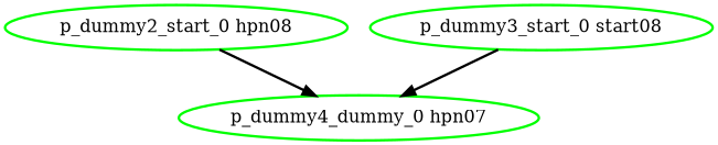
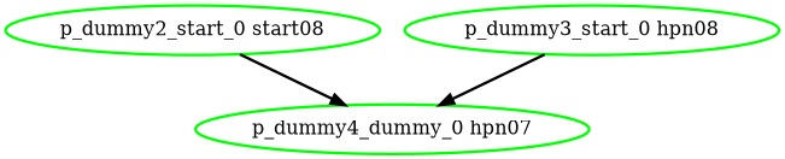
  digraph {
    node [color=green fontcolor=black style=bold]
    edge [style=bold]
    n1 [label="p_dummy4_dummy_0 hpn07"]
-   "p_dummy2_start_0 hpn08"
-   "p_dummy3_start_0 hpn08" [label="p_dummy3_start_0 start08"]
+   "p_dummy2_start_0 hpn08" [label="p_dummy2_start_0 start08"]
+   "p_dummy3_start_0 hpn08"
    "p_dummy2_start_0 hpn08" -> n1
    "p_dummy3_start_0 hpn08" -> n1
  }
